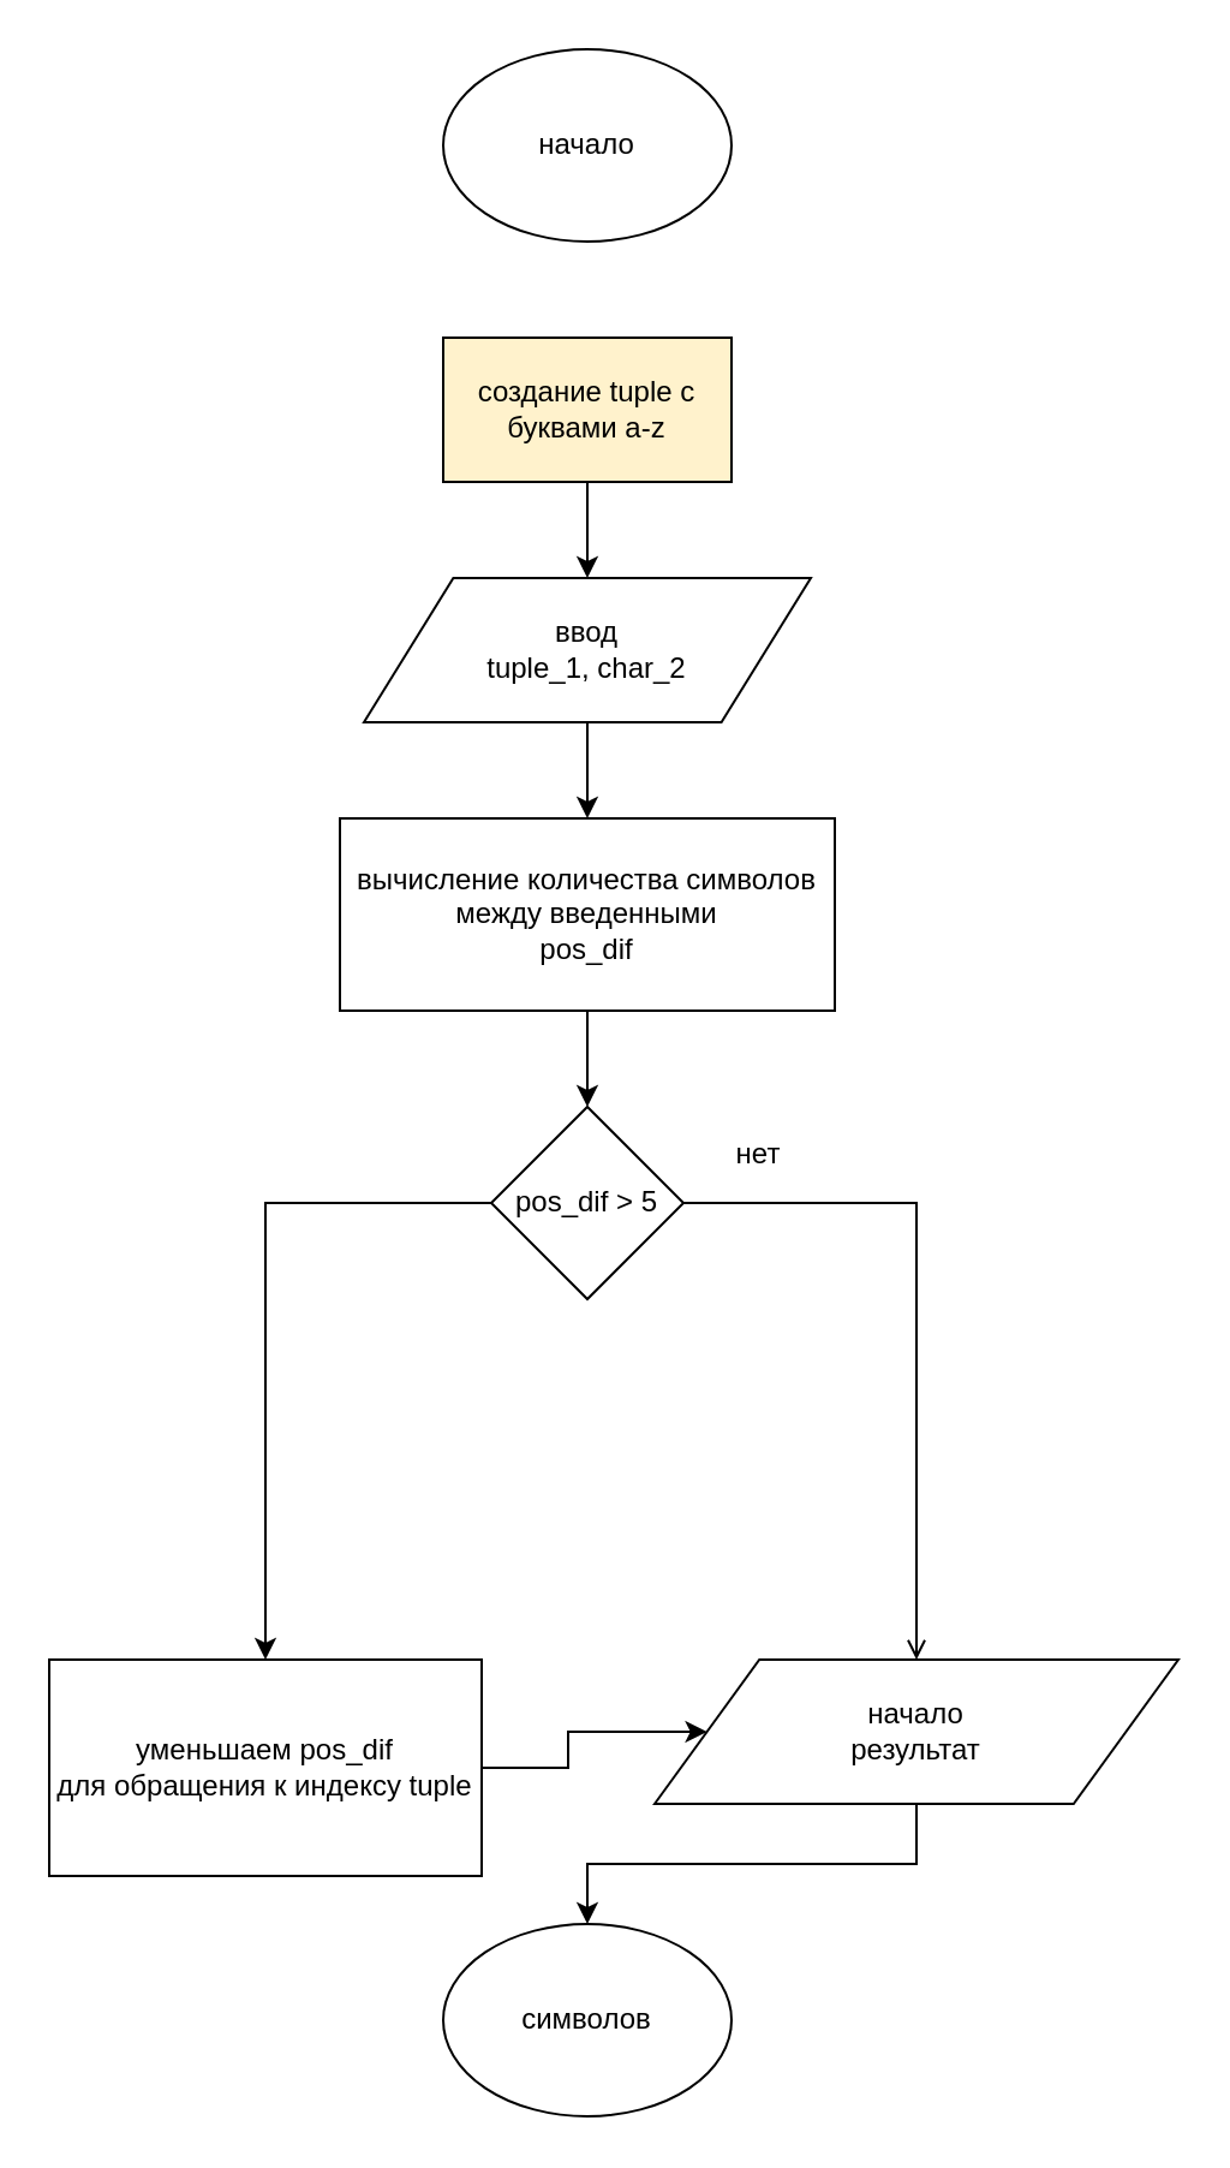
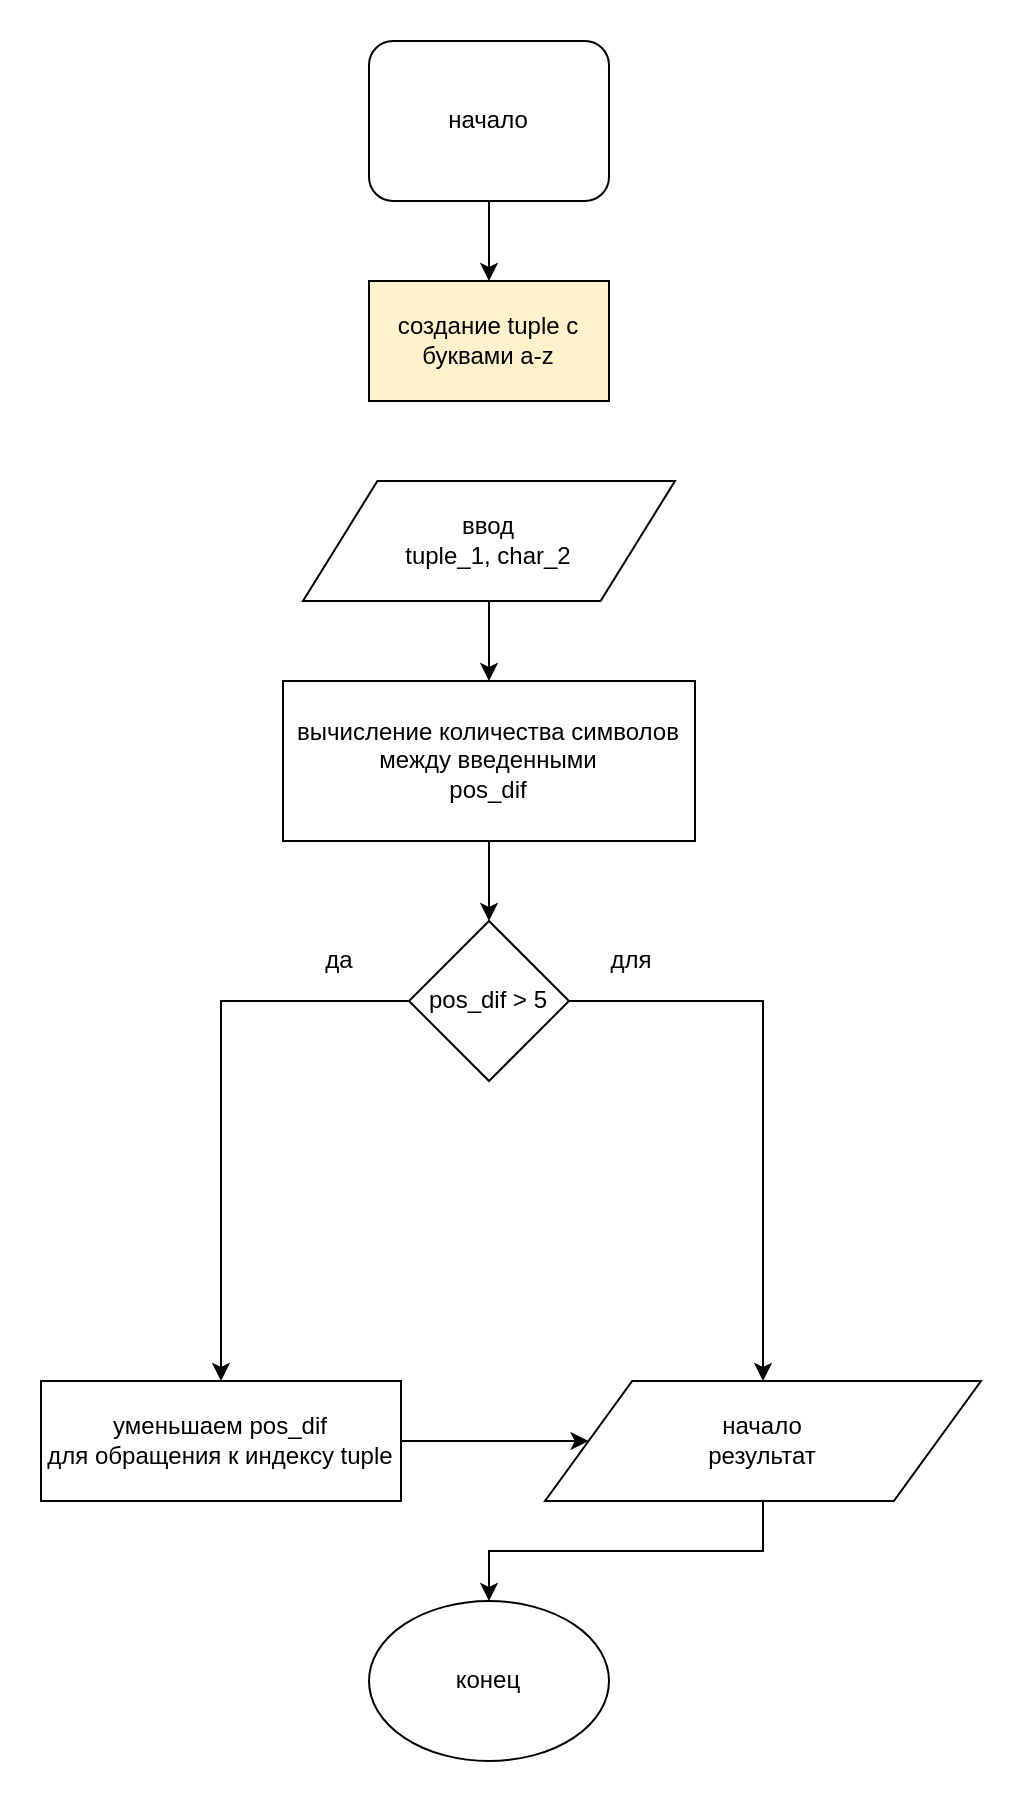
  <mxCell id="0" />
  <mxCell id="1" parent="0" />
- <mxCell id="3" value="начало" style="ellipse;whiteSpace=wrap;html=1;" vertex="1" parent="1"><mxGeometry x="184" y="20" width="120" height="80" as="geometry" /></mxCell>
+ <mxCell id="2" value="" style="edgeStyle=orthogonalEdgeStyle;rounded=0;orthogonalLoop=1;jettySize=auto;html=1;" edge="1" parent="1" source="3" target="9"><mxGeometry relative="1" as="geometry" /></mxCell>
+ <mxCell id="3" value="начало" style="whiteSpace=wrap;html=1;rounded=1;" vertex="1" parent="1"><mxGeometry x="184" y="20" width="120" height="80" as="geometry" /></mxCell>
  <mxCell id="4" value="" style="edgeStyle=orthogonalEdgeStyle;rounded=0;orthogonalLoop=1;jettySize=auto;html=1;" edge="1" parent="1" source="5" target="7"><mxGeometry relative="1" as="geometry" /></mxCell>
  <mxCell id="5" value="ввод&lt;br&gt;tuple_1, char_2" style="shape=parallelogram;perimeter=parallelogramPerimeter;whiteSpace=wrap;html=1;" vertex="1" parent="1"><mxGeometry x="151" y="240" width="186" height="60" as="geometry" /></mxCell>
  <mxCell id="6" value="" style="edgeStyle=orthogonalEdgeStyle;rounded=0;orthogonalLoop=1;jettySize=auto;html=1;" edge="1" parent="1" source="7" target="12"><mxGeometry relative="1" as="geometry" /></mxCell>
  <mxCell id="7" value="вычисление количества символов между введенными&lt;br&gt;pos_dif" style="rounded=0;whiteSpace=wrap;html=1;" vertex="1" parent="1"><mxGeometry x="141" y="340" width="206" height="80" as="geometry" /></mxCell>
- <mxCell id="8" value="" style="edgeStyle=orthogonalEdgeStyle;rounded=0;orthogonalLoop=1;jettySize=auto;html=1;" edge="1" parent="1" source="9" target="5"><mxGeometry relative="1" as="geometry" /></mxCell>
  <mxCell id="9" value="создание tuple с буквами a-z" style="rounded=0;whiteSpace=wrap;html=1;fillColor=#fff2cc;" vertex="1" parent="1"><mxGeometry x="184" y="140" width="120" height="60" as="geometry" /></mxCell>
  <mxCell id="10" style="edgeStyle=orthogonalEdgeStyle;rounded=0;orthogonalLoop=1;jettySize=auto;html=1;entryX=0.5;entryY=0;entryDx=0;entryDy=0;" edge="1" parent="1" source="12" target="14"><mxGeometry relative="1" as="geometry" /></mxCell>
- <mxCell id="11" style="edgeStyle=orthogonalEdgeStyle;rounded=0;orthogonalLoop=1;jettySize=auto;html=1;exitX=1;exitY=0.5;exitDx=0;exitDy=0;entryX=0.5;entryY=0;entryDx=0;entryDy=0;endArrow=open;" edge="1" parent="1" source="12" target="16"><mxGeometry relative="1" as="geometry" /></mxCell>
+ <mxCell id="11" style="edgeStyle=orthogonalEdgeStyle;rounded=0;orthogonalLoop=1;jettySize=auto;html=1;exitX=1;exitY=0.5;exitDx=0;exitDy=0;entryX=0.5;entryY=0;entryDx=0;entryDy=0;" edge="1" parent="1" source="12" target="16"><mxGeometry relative="1" as="geometry" /></mxCell>
  <mxCell id="12" value="&lt;span&gt;pos_dif &amp;gt; 5&lt;/span&gt;" style="rhombus;whiteSpace=wrap;html=1;" vertex="1" parent="1"><mxGeometry x="204" y="460" width="80" height="80" as="geometry" /></mxCell>
  <mxCell id="13" style="edgeStyle=orthogonalEdgeStyle;rounded=0;orthogonalLoop=1;jettySize=auto;html=1;entryX=0;entryY=0.5;entryDx=0;entryDy=0;" edge="1" parent="1" source="14" target="16"><mxGeometry relative="1" as="geometry"><mxPoint x="91" y="730" as="targetPoint" /></mxGeometry></mxCell>
- <mxCell id="14" value="уменьшаем pos_dif&lt;br&gt;для обращения к индексу tuple" style="rounded=0;whiteSpace=wrap;html=1;" vertex="1" parent="1"><mxGeometry x="20" y="690" width="180" height="90" as="geometry" /></mxCell>
+ <mxCell id="14" value="уменьшаем pos_dif&lt;br&gt;для обращения к индексу tuple" style="rounded=0;whiteSpace=wrap;html=1;" vertex="1" parent="1"><mxGeometry x="20" y="690" width="180" height="60" as="geometry" /></mxCell>
  <mxCell id="15" style="edgeStyle=orthogonalEdgeStyle;rounded=0;orthogonalLoop=1;jettySize=auto;html=1;entryX=0.5;entryY=0;entryDx=0;entryDy=0;" edge="1" parent="1" source="16" target="19"><mxGeometry relative="1" as="geometry" /></mxCell>
  <mxCell id="16" value="начало&lt;br&gt;результат" style="shape=parallelogram;perimeter=parallelogramPerimeter;whiteSpace=wrap;html=1;" vertex="1" parent="1"><mxGeometry x="272" y="690" width="218" height="60" as="geometry" /></mxCell>
- <mxCell id="17" value="нет" style="text;html=1;align=center;verticalAlign=middle;resizable=0;points=[];autosize=1;" vertex="1" parent="1"><mxGeometry x="300" y="470" width="30" height="20" as="geometry" /></mxCell>
- <mxCell id="19" value="символов" style="ellipse;whiteSpace=wrap;html=1;" vertex="1" parent="1"><mxGeometry x="184" y="800" width="120" height="80" as="geometry" /></mxCell>
+ <mxCell id="17" value="для" style="text;html=1;align=center;verticalAlign=middle;resizable=0;points=[];autosize=1;" vertex="1" parent="1"><mxGeometry x="300" y="470" width="30" height="20" as="geometry" /></mxCell>
+ <mxCell id="18" value="да" style="text;html=1;align=center;verticalAlign=middle;resizable=0;points=[];autosize=1;" vertex="1" parent="1"><mxGeometry x="154" y="470" width="30" height="20" as="geometry" /></mxCell>
+ <mxCell id="19" value="конец" style="ellipse;whiteSpace=wrap;html=1;" vertex="1" parent="1"><mxGeometry x="184" y="800" width="120" height="80" as="geometry" /></mxCell>
